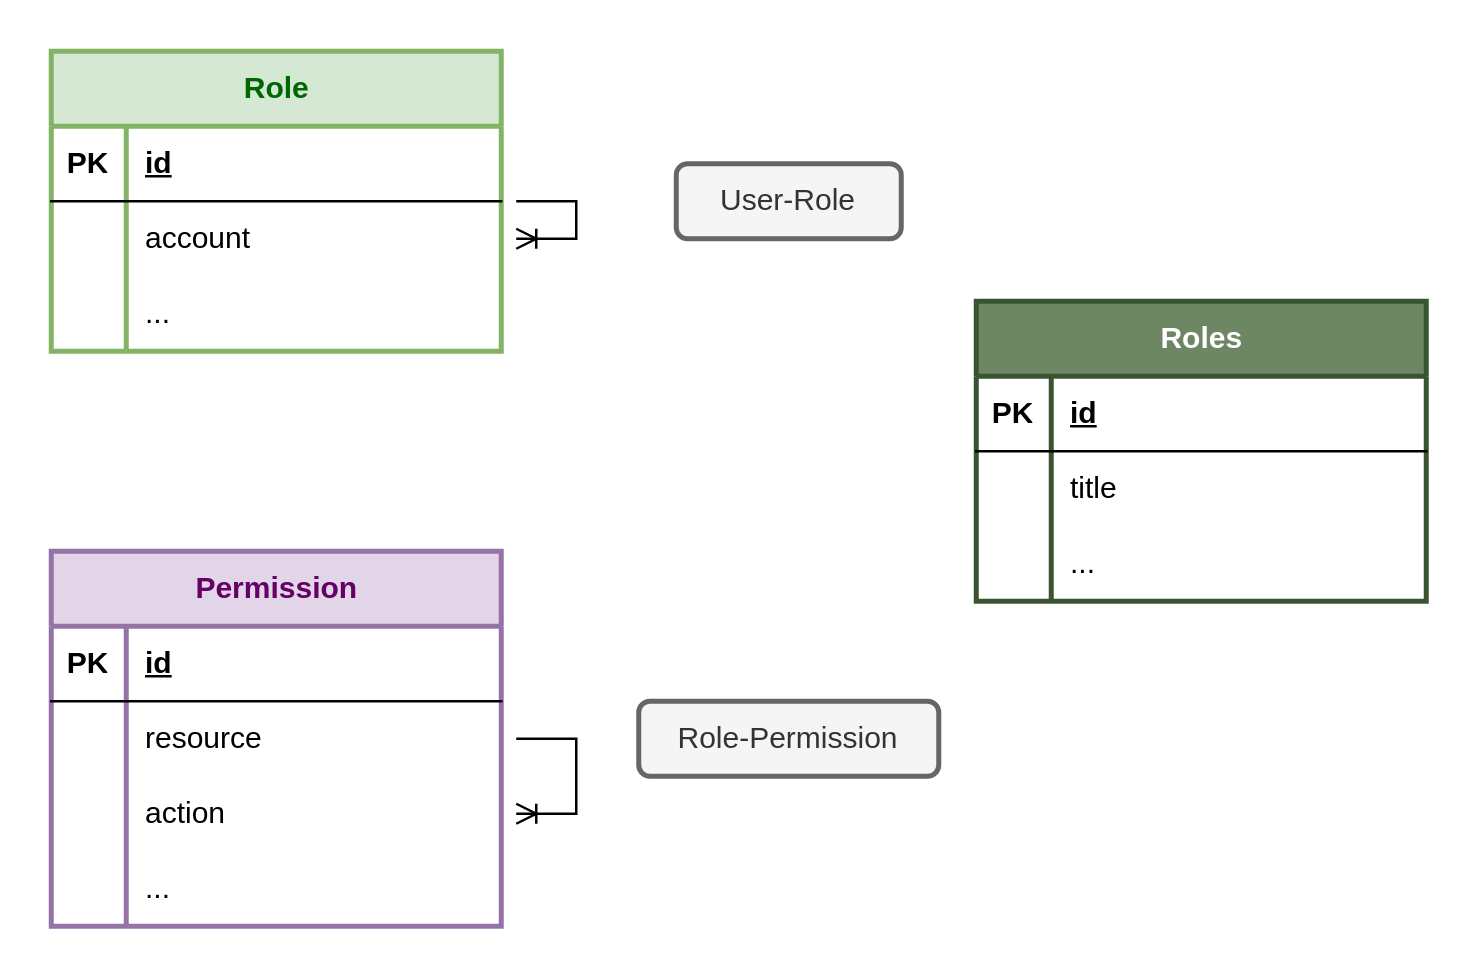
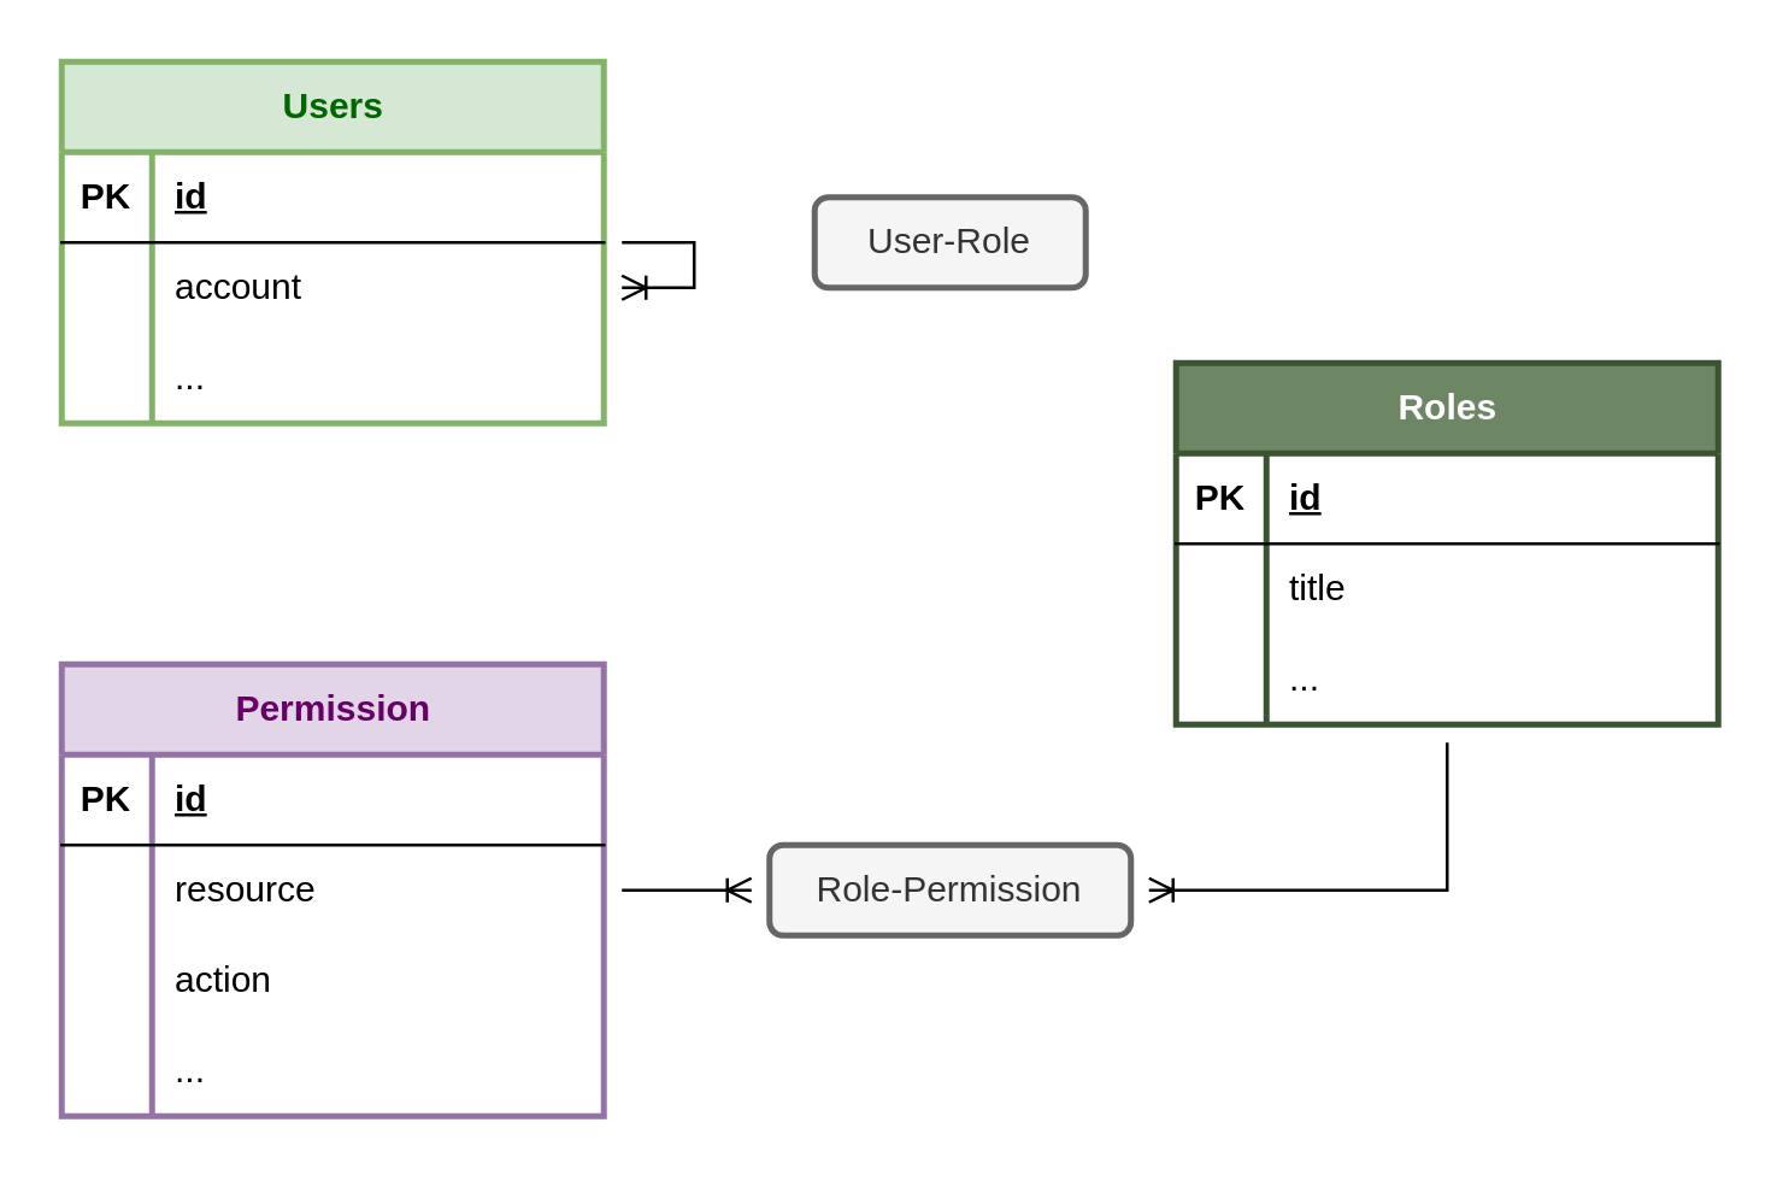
  <mxCell id="0" />
  <mxCell id="1" parent="0" />
- <mxCell id="2" value="Role" style="shape=table;startSize=30;container=1;collapsible=1;childLayout=tableLayout;fixedRows=1;rowLines=0;fontStyle=1;align=center;resizeLast=1;html=1;rounded=0;fillColor=#d5e8d4;strokeColor=#82b366;fontColor=#006600;strokeWidth=2;" vertex="1" parent="1"><mxGeometry x="20" y="20" width="180" height="120" as="geometry" /></mxCell>
+ <mxCell id="2" value="Users" style="shape=table;startSize=30;container=1;collapsible=1;childLayout=tableLayout;fixedRows=1;rowLines=0;fontStyle=1;align=center;resizeLast=1;html=1;rounded=0;fillColor=#d5e8d4;strokeColor=#82b366;fontColor=#006600;strokeWidth=2;" vertex="1" parent="1"><mxGeometry x="20" y="20" width="180" height="120" as="geometry" /></mxCell>
  <mxCell id="3" value="" style="shape=tableRow;horizontal=0;startSize=0;swimlaneHead=0;swimlaneBody=0;fillColor=none;collapsible=0;dropTarget=0;points=[[0,0.5],[1,0.5]];portConstraint=eastwest;top=0;left=0;right=0;bottom=1;" vertex="1" parent="2"><mxGeometry y="30" width="180" height="30" as="geometry" /></mxCell>
  <mxCell id="4" value="PK" style="shape=partialRectangle;connectable=0;fillColor=none;top=0;left=0;bottom=0;right=0;fontStyle=1;overflow=hidden;whiteSpace=wrap;html=1;" vertex="1" parent="3"><mxGeometry width="30" height="30" as="geometry"><mxRectangle width="30" height="30" as="alternateBounds" /></mxGeometry></mxCell>
  <mxCell id="5" value="id" style="shape=partialRectangle;connectable=0;fillColor=none;top=0;left=0;bottom=0;right=0;align=left;spacingLeft=6;fontStyle=5;overflow=hidden;whiteSpace=wrap;html=1;" vertex="1" parent="3"><mxGeometry x="30" width="150" height="30" as="geometry"><mxRectangle width="150" height="30" as="alternateBounds" /></mxGeometry></mxCell>
  <mxCell id="6" value="" style="shape=tableRow;horizontal=0;startSize=0;swimlaneHead=0;swimlaneBody=0;fillColor=none;collapsible=0;dropTarget=0;points=[[0,0.5],[1,0.5]];portConstraint=eastwest;top=0;left=0;right=0;bottom=0;" vertex="1" parent="2"><mxGeometry y="60" width="180" height="30" as="geometry" /></mxCell>
  <mxCell id="7" value="" style="shape=partialRectangle;connectable=0;fillColor=none;top=0;left=0;bottom=0;right=0;editable=1;overflow=hidden;whiteSpace=wrap;html=1;" vertex="1" parent="6"><mxGeometry width="30" height="30" as="geometry"><mxRectangle width="30" height="30" as="alternateBounds" /></mxGeometry></mxCell>
  <mxCell id="8" value="account" style="shape=partialRectangle;connectable=0;fillColor=none;top=0;left=0;bottom=0;right=0;align=left;spacingLeft=6;overflow=hidden;whiteSpace=wrap;html=1;" vertex="1" parent="6"><mxGeometry x="30" width="150" height="30" as="geometry"><mxRectangle width="150" height="30" as="alternateBounds" /></mxGeometry></mxCell>
  <mxCell id="9" value="" style="shape=tableRow;horizontal=0;startSize=0;swimlaneHead=0;swimlaneBody=0;fillColor=none;collapsible=0;dropTarget=0;points=[[0,0.5],[1,0.5]];portConstraint=eastwest;top=0;left=0;right=0;bottom=0;" vertex="1" parent="2"><mxGeometry y="90" width="180" height="30" as="geometry" /></mxCell>
  <mxCell id="10" value="" style="shape=partialRectangle;connectable=0;fillColor=none;top=0;left=0;bottom=0;right=0;editable=1;overflow=hidden;whiteSpace=wrap;html=1;" vertex="1" parent="9"><mxGeometry width="30" height="30" as="geometry"><mxRectangle width="30" height="30" as="alternateBounds" /></mxGeometry></mxCell>
  <mxCell id="11" value="..." style="shape=partialRectangle;connectable=0;fillColor=none;top=0;left=0;bottom=0;right=0;align=left;spacingLeft=6;overflow=hidden;whiteSpace=wrap;html=1;" vertex="1" parent="9"><mxGeometry x="30" width="150" height="30" as="geometry"><mxRectangle width="150" height="30" as="alternateBounds" /></mxGeometry></mxCell>
  <mxCell id="12" value="Roles" style="shape=table;startSize=30;container=1;collapsible=1;childLayout=tableLayout;fixedRows=1;rowLines=0;fontStyle=1;align=center;resizeLast=1;html=1;rounded=0;fillColor=#6d8764;fontColor=#ffffff;strokeColor=#3A5431;strokeWidth=2;" vertex="1" parent="1"><mxGeometry x="390" y="120" width="180" height="120" as="geometry" /></mxCell>
  <mxCell id="13" value="" style="shape=tableRow;horizontal=0;startSize=0;swimlaneHead=0;swimlaneBody=0;fillColor=none;collapsible=0;dropTarget=0;points=[[0,0.5],[1,0.5]];portConstraint=eastwest;top=0;left=0;right=0;bottom=1;" vertex="1" parent="12"><mxGeometry y="30" width="180" height="30" as="geometry" /></mxCell>
  <mxCell id="14" value="PK" style="shape=partialRectangle;connectable=0;fillColor=none;top=0;left=0;bottom=0;right=0;fontStyle=1;overflow=hidden;whiteSpace=wrap;html=1;" vertex="1" parent="13"><mxGeometry width="30" height="30" as="geometry"><mxRectangle width="30" height="30" as="alternateBounds" /></mxGeometry></mxCell>
  <mxCell id="15" value="id" style="shape=partialRectangle;connectable=0;fillColor=none;top=0;left=0;bottom=0;right=0;align=left;spacingLeft=6;fontStyle=5;overflow=hidden;whiteSpace=wrap;html=1;" vertex="1" parent="13"><mxGeometry x="30" width="150" height="30" as="geometry"><mxRectangle width="150" height="30" as="alternateBounds" /></mxGeometry></mxCell>
  <mxCell id="16" value="" style="shape=tableRow;horizontal=0;startSize=0;swimlaneHead=0;swimlaneBody=0;fillColor=none;collapsible=0;dropTarget=0;points=[[0,0.5],[1,0.5]];portConstraint=eastwest;top=0;left=0;right=0;bottom=0;" vertex="1" parent="12"><mxGeometry y="60" width="180" height="30" as="geometry" /></mxCell>
  <mxCell id="17" value="" style="shape=partialRectangle;connectable=0;fillColor=none;top=0;left=0;bottom=0;right=0;editable=1;overflow=hidden;whiteSpace=wrap;html=1;" vertex="1" parent="16"><mxGeometry width="30" height="30" as="geometry"><mxRectangle width="30" height="30" as="alternateBounds" /></mxGeometry></mxCell>
  <mxCell id="18" value="title" style="shape=partialRectangle;connectable=0;fillColor=none;top=0;left=0;bottom=0;right=0;align=left;spacingLeft=6;overflow=hidden;whiteSpace=wrap;html=1;" vertex="1" parent="16"><mxGeometry x="30" width="150" height="30" as="geometry"><mxRectangle width="150" height="30" as="alternateBounds" /></mxGeometry></mxCell>
  <mxCell id="19" value="" style="shape=tableRow;horizontal=0;startSize=0;swimlaneHead=0;swimlaneBody=0;fillColor=none;collapsible=0;dropTarget=0;points=[[0,0.5],[1,0.5]];portConstraint=eastwest;top=0;left=0;right=0;bottom=0;" vertex="1" parent="12"><mxGeometry y="90" width="180" height="30" as="geometry" /></mxCell>
  <mxCell id="20" value="" style="shape=partialRectangle;connectable=0;fillColor=none;top=0;left=0;bottom=0;right=0;editable=1;overflow=hidden;whiteSpace=wrap;html=1;" vertex="1" parent="19"><mxGeometry width="30" height="30" as="geometry"><mxRectangle width="30" height="30" as="alternateBounds" /></mxGeometry></mxCell>
  <mxCell id="21" value="..." style="shape=partialRectangle;connectable=0;fillColor=none;top=0;left=0;bottom=0;right=0;align=left;spacingLeft=6;overflow=hidden;whiteSpace=wrap;html=1;" vertex="1" parent="19"><mxGeometry x="30" width="150" height="30" as="geometry"><mxRectangle width="150" height="30" as="alternateBounds" /></mxGeometry></mxCell>
  <mxCell id="22" value="Permission" style="shape=table;startSize=30;container=1;collapsible=1;childLayout=tableLayout;fixedRows=1;rowLines=0;fontStyle=1;align=center;resizeLast=1;html=1;rounded=0;fillColor=#e1d5e7;strokeColor=#9673a6;fontColor=#660066;strokeWidth=2;" vertex="1" parent="1"><mxGeometry x="20" y="220" width="180" height="150" as="geometry" /></mxCell>
  <mxCell id="23" value="" style="shape=tableRow;horizontal=0;startSize=0;swimlaneHead=0;swimlaneBody=0;fillColor=none;collapsible=0;dropTarget=0;points=[[0,0.5],[1,0.5]];portConstraint=eastwest;top=0;left=0;right=0;bottom=1;" vertex="1" parent="22"><mxGeometry y="30" width="180" height="30" as="geometry" /></mxCell>
  <mxCell id="24" value="PK" style="shape=partialRectangle;connectable=0;fillColor=none;top=0;left=0;bottom=0;right=0;fontStyle=1;overflow=hidden;whiteSpace=wrap;html=1;" vertex="1" parent="23"><mxGeometry width="30" height="30" as="geometry"><mxRectangle width="30" height="30" as="alternateBounds" /></mxGeometry></mxCell>
  <mxCell id="25" value="id" style="shape=partialRectangle;connectable=0;fillColor=none;top=0;left=0;bottom=0;right=0;align=left;spacingLeft=6;fontStyle=5;overflow=hidden;whiteSpace=wrap;html=1;" vertex="1" parent="23"><mxGeometry x="30" width="150" height="30" as="geometry"><mxRectangle width="150" height="30" as="alternateBounds" /></mxGeometry></mxCell>
  <mxCell id="26" value="" style="shape=tableRow;horizontal=0;startSize=0;swimlaneHead=0;swimlaneBody=0;fillColor=none;collapsible=0;dropTarget=0;points=[[0,0.5],[1,0.5]];portConstraint=eastwest;top=0;left=0;right=0;bottom=0;" vertex="1" parent="22"><mxGeometry y="60" width="180" height="30" as="geometry" /></mxCell>
  <mxCell id="27" value="" style="shape=partialRectangle;connectable=0;fillColor=none;top=0;left=0;bottom=0;right=0;editable=1;overflow=hidden;whiteSpace=wrap;html=1;" vertex="1" parent="26"><mxGeometry width="30" height="30" as="geometry"><mxRectangle width="30" height="30" as="alternateBounds" /></mxGeometry></mxCell>
  <mxCell id="28" value="resource" style="shape=partialRectangle;connectable=0;fillColor=none;top=0;left=0;bottom=0;right=0;align=left;spacingLeft=6;overflow=hidden;whiteSpace=wrap;html=1;" vertex="1" parent="26"><mxGeometry x="30" width="150" height="30" as="geometry"><mxRectangle width="150" height="30" as="alternateBounds" /></mxGeometry></mxCell>
  <mxCell id="29" value="" style="shape=tableRow;horizontal=0;startSize=0;swimlaneHead=0;swimlaneBody=0;fillColor=none;collapsible=0;dropTarget=0;points=[[0,0.5],[1,0.5]];portConstraint=eastwest;top=0;left=0;right=0;bottom=0;" vertex="1" parent="22"><mxGeometry y="90" width="180" height="30" as="geometry" /></mxCell>
  <mxCell id="30" value="" style="shape=partialRectangle;connectable=0;fillColor=none;top=0;left=0;bottom=0;right=0;editable=1;overflow=hidden;whiteSpace=wrap;html=1;" vertex="1" parent="29"><mxGeometry width="30" height="30" as="geometry"><mxRectangle width="30" height="30" as="alternateBounds" /></mxGeometry></mxCell>
  <mxCell id="31" value="action" style="shape=partialRectangle;connectable=0;fillColor=none;top=0;left=0;bottom=0;right=0;align=left;spacingLeft=6;overflow=hidden;whiteSpace=wrap;html=1;" vertex="1" parent="29"><mxGeometry x="30" width="150" height="30" as="geometry"><mxRectangle width="150" height="30" as="alternateBounds" /></mxGeometry></mxCell>
  <mxCell id="32" style="shape=tableRow;horizontal=0;startSize=0;swimlaneHead=0;swimlaneBody=0;fillColor=none;collapsible=0;dropTarget=0;points=[[0,0.5],[1,0.5]];portConstraint=eastwest;top=0;left=0;right=0;bottom=0;" vertex="1" parent="22"><mxGeometry y="120" width="180" height="30" as="geometry" /></mxCell>
  <mxCell id="33" style="shape=partialRectangle;connectable=0;fillColor=none;top=0;left=0;bottom=0;right=0;editable=1;overflow=hidden;whiteSpace=wrap;html=1;" vertex="1" parent="32"><mxGeometry width="30" height="30" as="geometry"><mxRectangle width="30" height="30" as="alternateBounds" /></mxGeometry></mxCell>
  <mxCell id="34" value="..." style="shape=partialRectangle;connectable=0;fillColor=none;top=0;left=0;bottom=0;right=0;align=left;spacingLeft=6;overflow=hidden;whiteSpace=wrap;html=1;" vertex="1" parent="32"><mxGeometry x="30" width="150" height="30" as="geometry"><mxRectangle width="150" height="30" as="alternateBounds" /></mxGeometry></mxCell>
  <mxCell id="35" value="User-Role" style="whiteSpace=wrap;html=1;align=center;fillColor=#f5f5f5;strokeColor=#666666;fontColor=#333333;strokeWidth=2;rounded=1;" vertex="1" parent="1"><mxGeometry x="270" y="65" width="90" height="30" as="geometry" /></mxCell>
  <mxCell id="36" value="Role-Permission" style="whiteSpace=wrap;html=1;align=center;fillColor=#f5f5f5;fontColor=#333333;strokeColor=#666666;strokeWidth=2;rounded=1;" vertex="1" parent="1"><mxGeometry x="255" y="280" width="120" height="30" as="geometry" /></mxCell>
  <mxCell id="37" value="" style="fontSize=12;html=1;endArrow=ERoneToMany;rounded=0;strokeColor=default;align=center;verticalAlign=middle;fontFamily=Helvetica;fontColor=default;labelBackgroundColor=default;sourcePerimeterSpacing=6;targetPerimeterSpacing=6;edgeStyle=entityRelationEdgeStyle;" edge="1" parent="1" source="2" target="8"><mxGeometry width="100" height="100" relative="1" as="geometry"><mxPoint x="360" y="410" as="sourcePoint" /><mxPoint x="460" y="310" as="targetPoint" /></mxGeometry></mxCell>
- <mxCell id="38" value="" style="fontSize=12;html=1;endArrow=ERoneToMany;rounded=0;strokeColor=default;align=center;verticalAlign=middle;fontFamily=Helvetica;fontColor=default;labelBackgroundColor=default;sourcePerimeterSpacing=6;targetPerimeterSpacing=6;edgeStyle=entityRelationEdgeStyle;" edge="1" parent="1" source="22" target="31"><mxGeometry width="100" height="100" relative="1" as="geometry"><mxPoint x="510" y="90" as="sourcePoint" /><mxPoint x="420" y="-30" as="targetPoint" /></mxGeometry></mxCell>
+ <mxCell id="38" value="" style="fontSize=12;html=1;endArrow=ERoneToMany;rounded=0;strokeColor=default;align=center;verticalAlign=middle;fontFamily=Helvetica;fontColor=default;labelBackgroundColor=default;sourcePerimeterSpacing=6;targetPerimeterSpacing=6;edgeStyle=entityRelationEdgeStyle;" edge="1" parent="1" source="22" target="36"><mxGeometry width="100" height="100" relative="1" as="geometry"><mxPoint x="510" y="90" as="sourcePoint" /><mxPoint x="420" y="-30" as="targetPoint" /></mxGeometry></mxCell>
+ <mxCell id="39" value="" style="fontSize=12;html=1;endArrow=ERoneToMany;rounded=0;strokeColor=default;align=center;verticalAlign=middle;fontFamily=Helvetica;fontColor=default;labelBackgroundColor=default;sourcePerimeterSpacing=6;targetPerimeterSpacing=6;edgeStyle=elbowEdgeStyle;" edge="1" parent="1" source="12" target="36"><mxGeometry width="100" height="100" relative="1" as="geometry"><mxPoint x="550" y="200" as="sourcePoint" /><mxPoint x="460" y="130" as="targetPoint" /><Array as="points"><mxPoint x="480" y="270" /></Array></mxGeometry></mxCell>
